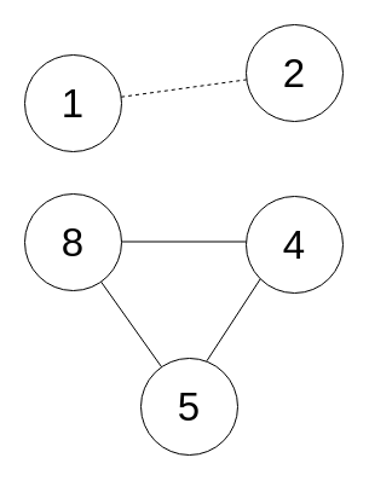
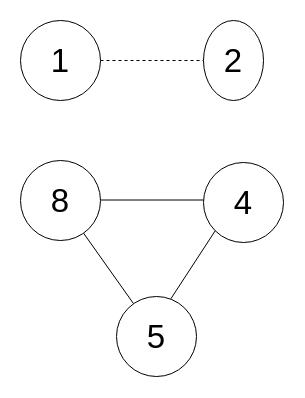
  <mxCell id="0" />
  <mxCell id="1" parent="0" />
- <mxCell id="2" value="1" style="ellipse;whiteSpace=wrap;html=1;aspect=fixed;fontSize=33;" vertex="1" parent="1"><mxGeometry x="20" y="45" width="80" height="80" as="geometry" /></mxCell>
- <mxCell id="3" value="2" style="ellipse;whiteSpace=wrap;html=1;aspect=fixed;fontSize=33;" vertex="1" parent="1"><mxGeometry x="203" y="20" width="80" height="80" as="geometry" /></mxCell>
+ <mxCell id="2" value="1" style="ellipse;whiteSpace=wrap;html=1;aspect=fixed;fontSize=33;" vertex="1" parent="1"><mxGeometry x="20" y="20" width="80" height="80" as="geometry" /></mxCell>
+ <mxCell id="3" value="2" style="ellipse;whiteSpace=wrap;html=1;aspect=fixed;fontSize=33;" vertex="1" parent="1"><mxGeometry x="203" y="20" width="60" height="80" as="geometry" /></mxCell>
  <mxCell id="4" value="8" style="ellipse;whiteSpace=wrap;html=1;aspect=fixed;fontSize=33;" vertex="1" parent="1"><mxGeometry x="20" y="160" width="80" height="80" as="geometry" /></mxCell>
  <mxCell id="5" value="4" style="ellipse;whiteSpace=wrap;html=1;aspect=fixed;fontSize=33;" vertex="1" parent="1"><mxGeometry x="203" y="162" width="80" height="80" as="geometry" /></mxCell>
  <mxCell id="6" value="5" style="ellipse;whiteSpace=wrap;html=1;aspect=fixed;fontSize=33;" vertex="1" parent="1"><mxGeometry x="116" y="296" width="80" height="80" as="geometry" /></mxCell>
  <mxCell id="7" value="" style="endArrow=none;html=1;rounded=0;fontSize=33;exitX=0.68;exitY=0.028;exitDx=0;exitDy=0;exitPerimeter=0;entryX=0;entryY=1;entryDx=0;entryDy=0;" edge="1" parent="1" source="6" target="5"><mxGeometry width="50" height="50" relative="1" as="geometry"><mxPoint x="165" y="275" as="sourcePoint" /><mxPoint x="215" y="225" as="targetPoint" /></mxGeometry></mxCell>
  <mxCell id="8" value="" style="endArrow=none;html=1;rounded=0;fontSize=33;dashed=1;" edge="1" parent="1" source="2" target="3"><mxGeometry width="50" height="50" relative="1" as="geometry"><mxPoint x="100" y="62.24" as="sourcePoint" /><mxPoint x="144.6" y="-11" as="targetPoint" /></mxGeometry></mxCell>
  <mxCell id="9" value="" style="endArrow=none;html=1;rounded=0;fontSize=33;" edge="1" parent="1" source="6" target="4"><mxGeometry width="50" height="50" relative="1" as="geometry"><mxPoint x="190.4" y="318.24" as="sourcePoint" /><mxPoint x="235" y="245" as="targetPoint" /></mxGeometry></mxCell>
  <mxCell id="10" value="" style="endArrow=none;html=1;rounded=0;fontSize=33;" edge="1" parent="1"><mxGeometry width="50" height="50" relative="1" as="geometry"><mxPoint x="100" y="199.5" as="sourcePoint" /><mxPoint x="203" y="199.5" as="targetPoint" /></mxGeometry></mxCell>
